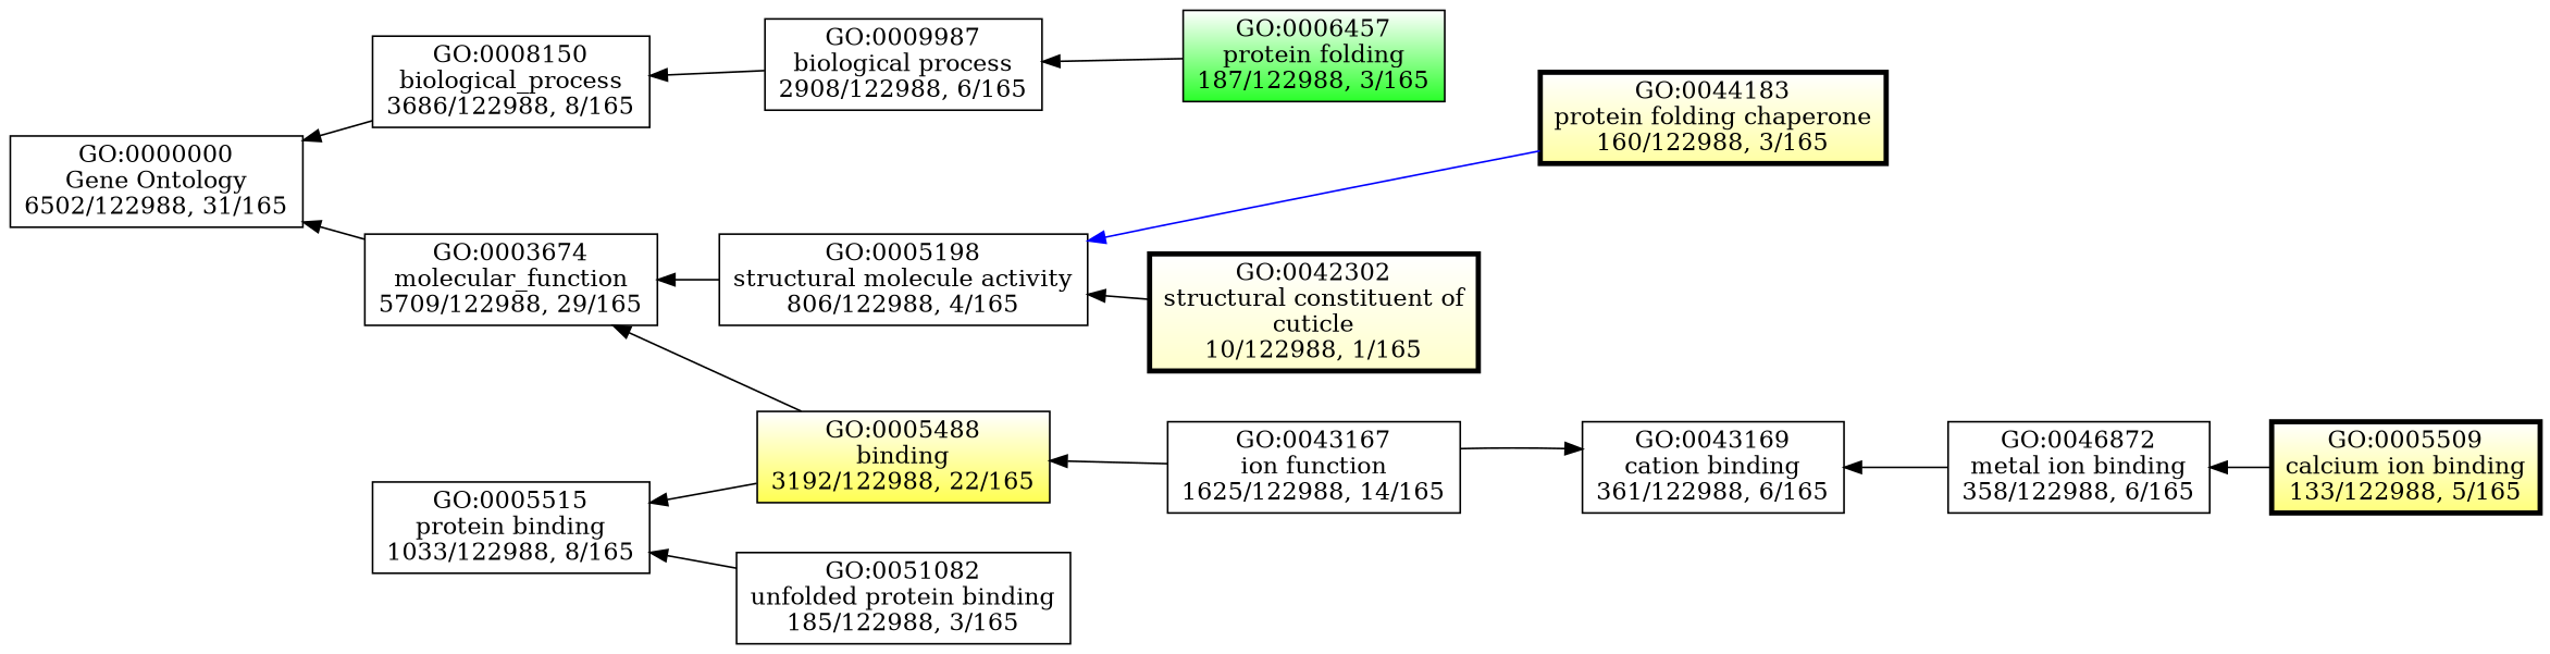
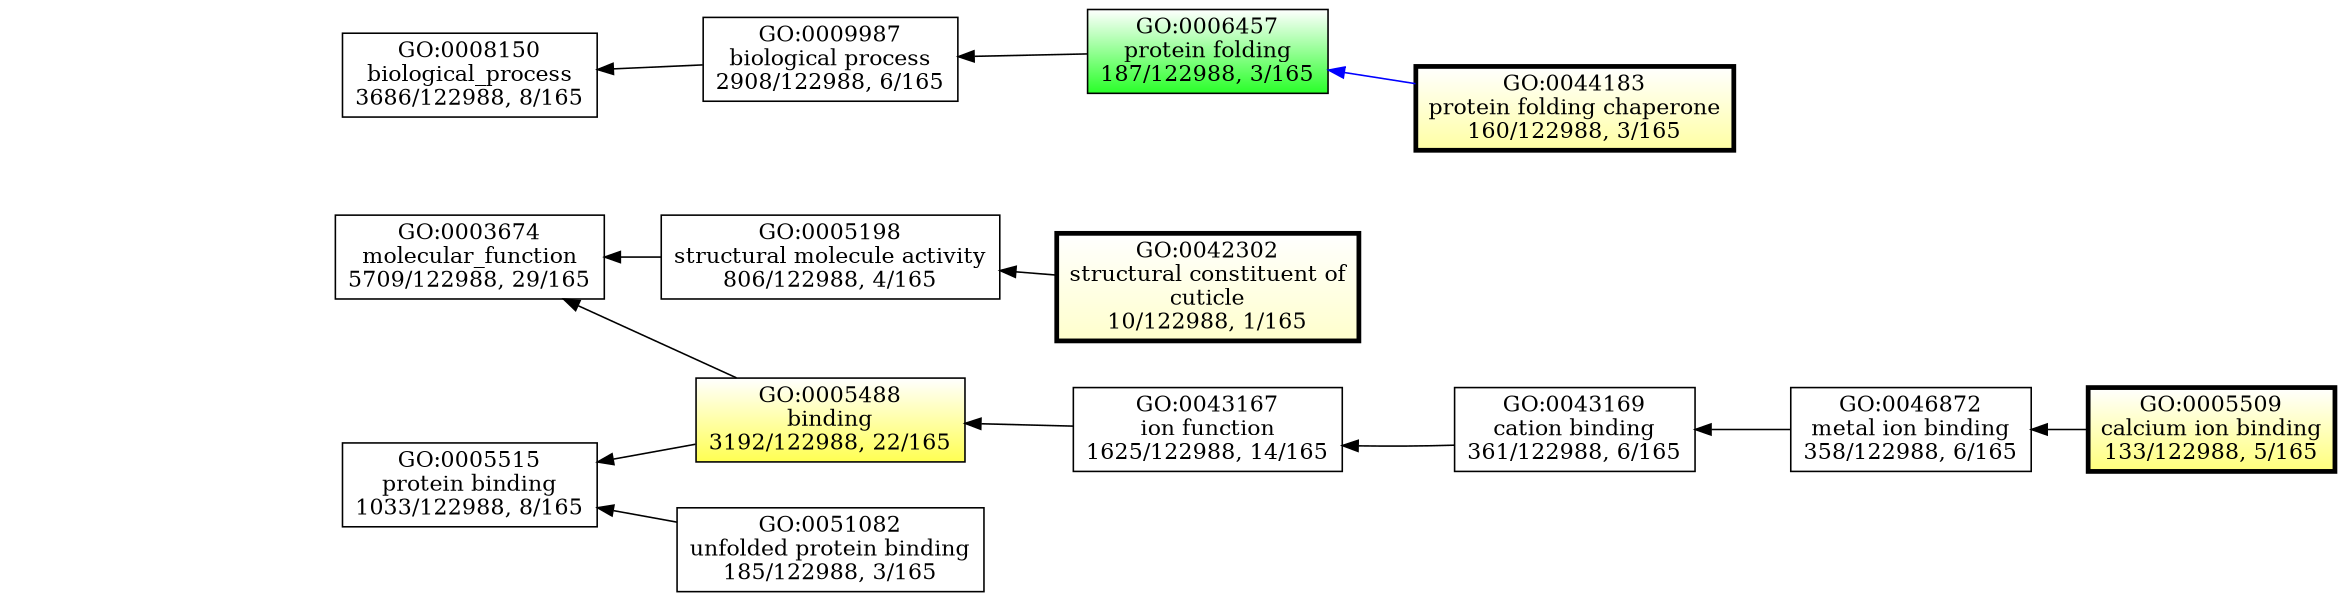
  digraph {
    nodesep=0.4
    rankdir=LR
    node [shape=box]
    edge [color=black dir=back]
-   n1 [label="GO:0000000\nGene Ontology\n6502/122988, 31/165"]
    n2 [label="GO:0008150\nbiological_process\n3686/122988, 8/165"]
    n3 [label="GO:0003674\nmolecular_function\n5709/122988, 29/165"]
    n4 [label="GO:0009987\nbiological process\n2908/122988, 6/165"]
    n5 [label="GO:0005198\nstructural molecule activity\n806/122988, 4/165"]
    n6 [fillcolor="white:0.166667,0.680000,1.000000" gradientangle=270 label="GO:0005488\nbinding\n3192/122988, 22/165" style=filled]
    n7 [label="GO:0043169\ncation binding\n361/122988, 6/165"]
    n8 [label="GO:0046872\nmetal ion binding\n358/122988, 6/165"]
    n9 [fillcolor="white:0.166667,0.520000,1.000000" gradientangle=270 label="GO:0005509\ncalcium ion binding\n133/122988, 5/165" style="filled,setlinewidth(3)"]
    n10 [fillcolor="white:0.333333,0.840000,1.000000" gradientangle=270 label="GO:0006457\nprotein folding\n187/122988, 3/165" style=filled]
    n11 [fillcolor="white:0.166667,0.360000,1.000000" gradientangle=270 label="GO:0044183\nprotein folding chaperone\n160/122988, 3/165" style="filled,setlinewidth(3)"]
    n12 [label="GO:0051082\nunfolded protein binding\n185/122988, 3/165"]
    n13 [label="GO:0005515\nprotein binding\n1033/122988, 8/165"]
    n14 [fillcolor="white:0.166667,0.200000,1.000000" gradientangle=270 label="GO:0042302\nstructural constituent of\ncuticle\n10/122988, 1/165" style="filled,setlinewidth(3)"]
    n15 [label="GO:0043167\nion function\n1625/122988, 14/165"]
-   n1 -> n2
-   n1 -> n3
    n2 -> n4
    n3 -> n5
    n3 -> n6
    n4 -> n10
    n5 -> n14
    n6 -> n15
    n7 -> n8
    n8 -> n9
-   n5 -> n11 [color=blue]
+   n10 -> n11 [color=blue]
    n13 -> n6
    n13 -> n12
-   n7 -> n15
+   n15 -> n7
  }
